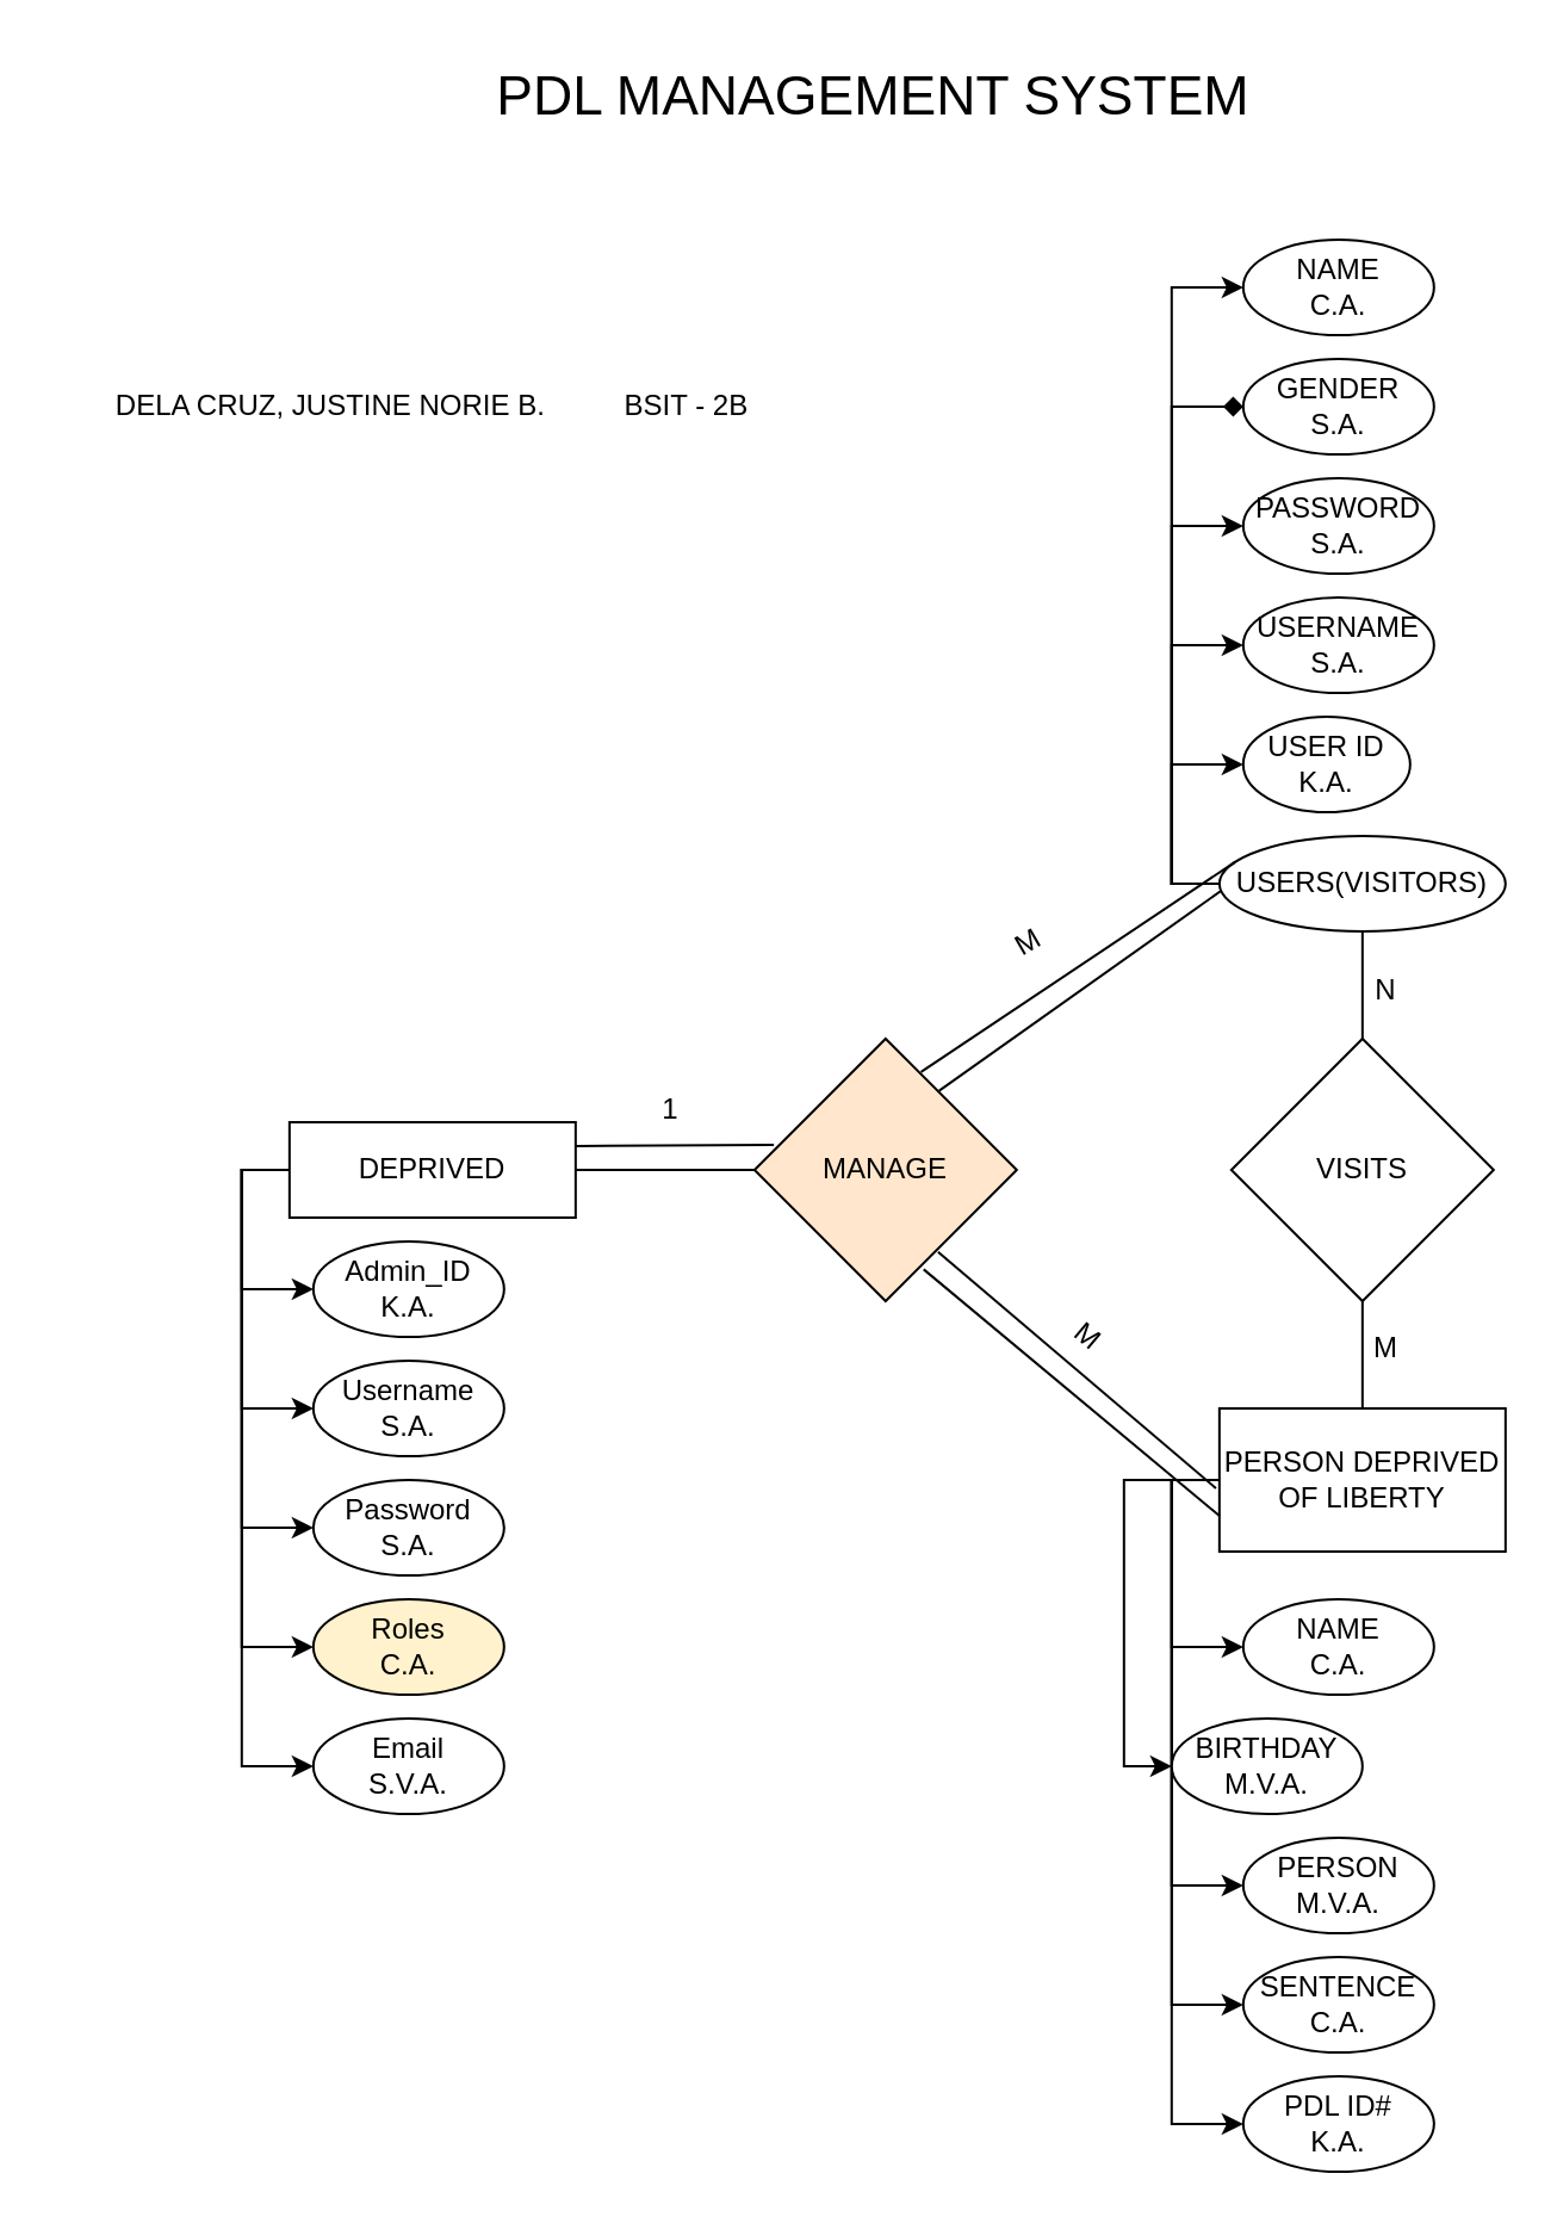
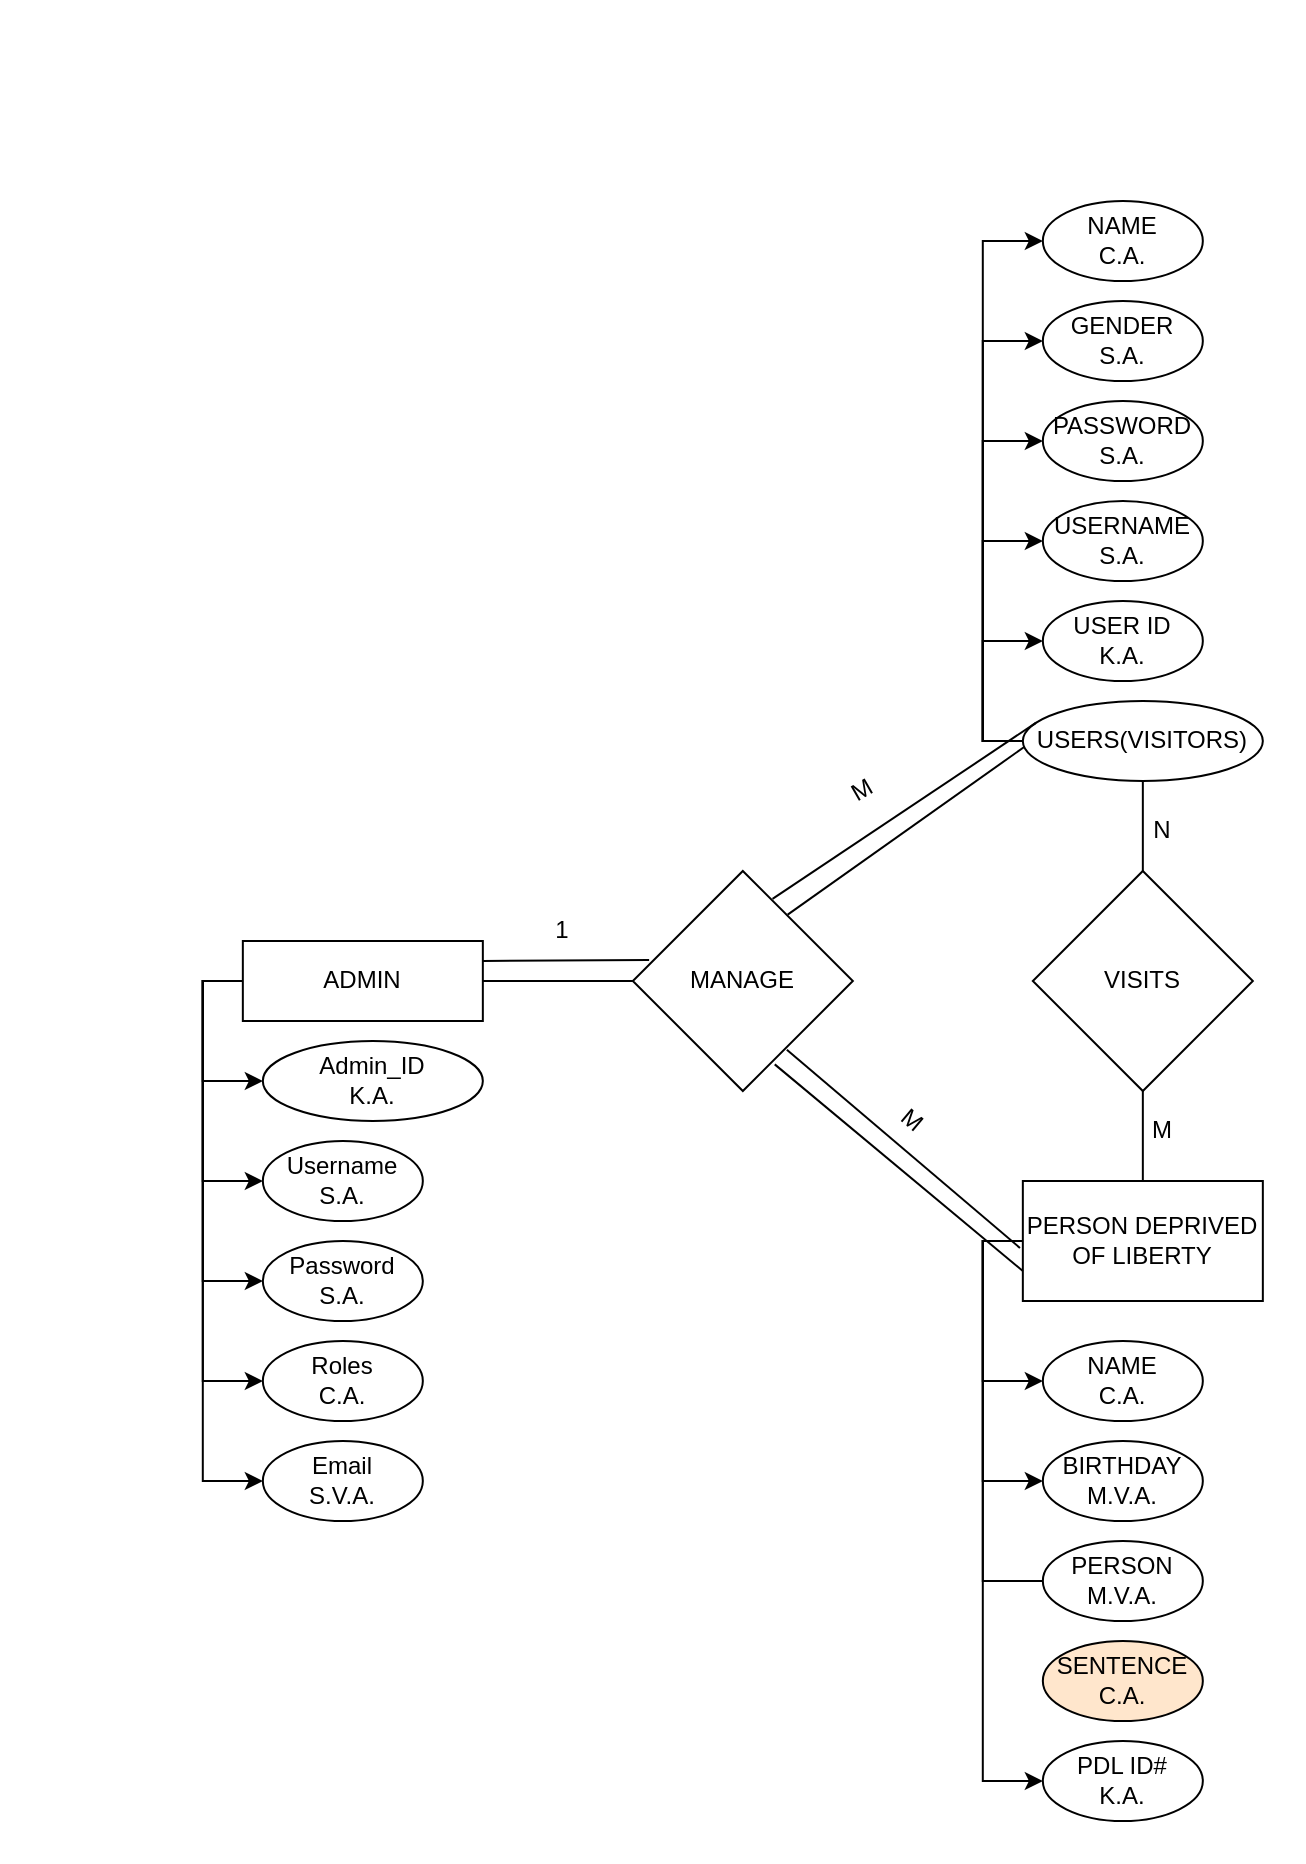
  <mxCell id="0" />
  <mxCell id="1" parent="0" />
  <mxCell id="2" style="edgeStyle=orthogonalEdgeStyle;rounded=0;orthogonalLoop=1;jettySize=auto;html=1;entryX=0;entryY=0.5;entryDx=0;entryDy=0;exitX=0;exitY=0.5;exitDx=0;exitDy=0;" edge="1" parent="1" source="7" target="35"><mxGeometry relative="1" as="geometry" /></mxCell>
  <mxCell id="3" style="edgeStyle=orthogonalEdgeStyle;rounded=0;orthogonalLoop=1;jettySize=auto;html=1;entryX=0;entryY=0.5;entryDx=0;entryDy=0;exitX=0;exitY=0.5;exitDx=0;exitDy=0;" edge="1" parent="1" source="7" target="36"><mxGeometry relative="1" as="geometry" /></mxCell>
  <mxCell id="4" style="edgeStyle=orthogonalEdgeStyle;rounded=0;orthogonalLoop=1;jettySize=auto;html=1;entryX=0;entryY=0.5;entryDx=0;entryDy=0;exitX=0;exitY=0.5;exitDx=0;exitDy=0;" edge="1" parent="1" source="7" target="37"><mxGeometry relative="1" as="geometry" /></mxCell>
  <mxCell id="5" style="edgeStyle=orthogonalEdgeStyle;rounded=0;orthogonalLoop=1;jettySize=auto;html=1;entryX=0;entryY=0.5;entryDx=0;entryDy=0;exitX=0;exitY=0.5;exitDx=0;exitDy=0;" edge="1" parent="1" source="7" target="38"><mxGeometry relative="1" as="geometry" /></mxCell>
  <mxCell id="6" style="edgeStyle=orthogonalEdgeStyle;rounded=0;orthogonalLoop=1;jettySize=auto;html=1;entryX=0;entryY=0.5;entryDx=0;entryDy=0;exitX=0;exitY=0.5;exitDx=0;exitDy=0;" edge="1" parent="1" source="7" target="39"><mxGeometry relative="1" as="geometry" /></mxCell>
- <mxCell id="7" value="DEPRIVED" style="rounded=0;whiteSpace=wrap;html=1;" vertex="1" parent="1"><mxGeometry x="120.92" y="470" width="120" height="40" as="geometry" /></mxCell>
- <mxCell id="8" value="MANAGE" style="rhombus;whiteSpace=wrap;html=1;fillColor=#ffe6cc;" vertex="1" parent="1"><mxGeometry x="315.92" y="435" width="110" height="110" as="geometry" /></mxCell>
+ <mxCell id="7" value="ADMIN" style="rounded=0;whiteSpace=wrap;html=1;" vertex="1" parent="1"><mxGeometry x="120.92" y="470" width="120" height="40" as="geometry" /></mxCell>
+ <mxCell id="8" value="MANAGE" style="rhombus;whiteSpace=wrap;html=1;" vertex="1" parent="1"><mxGeometry x="315.92" y="435" width="110" height="110" as="geometry" /></mxCell>
  <mxCell id="9" value="VISITS" style="rhombus;whiteSpace=wrap;html=1;" vertex="1" parent="1"><mxGeometry x="515.92" y="435" width="110" height="110" as="geometry" /></mxCell>
  <mxCell id="10" style="edgeStyle=orthogonalEdgeStyle;rounded=0;orthogonalLoop=1;jettySize=auto;html=1;entryX=0;entryY=0.5;entryDx=0;entryDy=0;exitX=0;exitY=0.5;exitDx=0;exitDy=0;" edge="1" parent="1" source="15" target="40"><mxGeometry relative="1" as="geometry" /></mxCell>
  <mxCell id="11" style="edgeStyle=orthogonalEdgeStyle;rounded=0;orthogonalLoop=1;jettySize=auto;html=1;entryX=0;entryY=0.5;entryDx=0;entryDy=0;exitX=0;exitY=0.5;exitDx=0;exitDy=0;" edge="1" parent="1" source="15" target="41"><mxGeometry relative="1" as="geometry" /></mxCell>
- <mxCell id="12" style="edgeStyle=orthogonalEdgeStyle;rounded=0;orthogonalLoop=1;jettySize=auto;html=1;entryX=0;entryY=0.5;entryDx=0;entryDy=0;exitX=0;exitY=0.5;exitDx=0;exitDy=0;" edge="1" parent="1" source="15" target="42"><mxGeometry relative="1" as="geometry" /></mxCell>
- <mxCell id="13" style="edgeStyle=orthogonalEdgeStyle;rounded=0;orthogonalLoop=1;jettySize=auto;html=1;entryX=0;entryY=0.5;entryDx=0;entryDy=0;exitX=0;exitY=0.5;exitDx=0;exitDy=0;" edge="1" parent="1" source="15" target="43"><mxGeometry relative="1" as="geometry" /></mxCell>
+ <mxCell id="12" style="edgeStyle=orthogonalEdgeStyle;rounded=0;orthogonalLoop=1;jettySize=auto;html=1;entryX=0;entryY=0.5;entryDx=0;entryDy=0;exitX=0;exitY=0.5;exitDx=0;exitDy=0;endArrow=none;" edge="1" parent="1" source="15" target="42"><mxGeometry relative="1" as="geometry" /></mxCell>
  <mxCell id="14" style="edgeStyle=orthogonalEdgeStyle;rounded=0;orthogonalLoop=1;jettySize=auto;html=1;entryX=0;entryY=0.5;entryDx=0;entryDy=0;exitX=0;exitY=0.5;exitDx=0;exitDy=0;" edge="1" parent="1" source="15" target="44"><mxGeometry relative="1" as="geometry"><mxPoint x="450.92" y="830" as="targetPoint" /></mxGeometry></mxCell>
  <mxCell id="15" value="PERSON DEPRIVED OF LIBERTY" style="rounded=0;whiteSpace=wrap;html=1;" vertex="1" parent="1"><mxGeometry x="510.92" y="590" width="120" height="60" as="geometry" /></mxCell>
  <mxCell id="16" style="edgeStyle=orthogonalEdgeStyle;rounded=0;orthogonalLoop=1;jettySize=auto;html=1;entryX=0;entryY=0.5;entryDx=0;entryDy=0;exitX=0;exitY=0.5;exitDx=0;exitDy=0;" edge="1" parent="1" source="21" target="49"><mxGeometry relative="1" as="geometry" /></mxCell>
  <mxCell id="17" style="edgeStyle=orthogonalEdgeStyle;rounded=0;orthogonalLoop=1;jettySize=auto;html=1;entryX=0;entryY=0.5;entryDx=0;entryDy=0;exitX=0;exitY=0.5;exitDx=0;exitDy=0;" edge="1" parent="1" source="21" target="48"><mxGeometry relative="1" as="geometry" /></mxCell>
  <mxCell id="18" style="edgeStyle=orthogonalEdgeStyle;rounded=0;orthogonalLoop=1;jettySize=auto;html=1;entryX=0;entryY=0.5;entryDx=0;entryDy=0;exitX=0;exitY=0.5;exitDx=0;exitDy=0;" edge="1" parent="1" source="21" target="47"><mxGeometry relative="1" as="geometry" /></mxCell>
- <mxCell id="19" style="edgeStyle=orthogonalEdgeStyle;rounded=0;orthogonalLoop=1;jettySize=auto;html=1;entryX=0;entryY=0.5;entryDx=0;entryDy=0;exitX=0;exitY=0.5;exitDx=0;exitDy=0;endArrow=diamond;" edge="1" parent="1" source="21" target="46"><mxGeometry relative="1" as="geometry"><mxPoint x="471" y="240" as="targetPoint" /></mxGeometry></mxCell>
+ <mxCell id="19" style="edgeStyle=orthogonalEdgeStyle;rounded=0;orthogonalLoop=1;jettySize=auto;html=1;entryX=0;entryY=0.5;entryDx=0;entryDy=0;exitX=0;exitY=0.5;exitDx=0;exitDy=0;" edge="1" parent="1" source="21" target="46"><mxGeometry relative="1" as="geometry"><mxPoint x="471" y="240" as="targetPoint" /></mxGeometry></mxCell>
  <mxCell id="20" style="edgeStyle=orthogonalEdgeStyle;rounded=0;orthogonalLoop=1;jettySize=auto;html=1;entryX=0;entryY=0.5;entryDx=0;entryDy=0;exitX=0;exitY=0.5;exitDx=0;exitDy=0;" edge="1" parent="1" source="21" target="45"><mxGeometry relative="1" as="geometry" /></mxCell>
  <mxCell id="21" value="USERS(VISITORS)" style="ellipse;whiteSpace=wrap;html=1;" vertex="1" parent="1"><mxGeometry x="510.92" y="350" width="120" height="40" as="geometry" /></mxCell>
  <mxCell id="22" value="" style="endArrow=none;html=1;rounded=0;entryX=0;entryY=0.5;entryDx=0;entryDy=0;exitX=1;exitY=0.5;exitDx=0;exitDy=0;" edge="1" parent="1" source="7" target="8"><mxGeometry width="50" height="50" relative="1" as="geometry"><mxPoint x="260.92" y="520" as="sourcePoint" /><mxPoint x="310.92" y="470" as="targetPoint" /></mxGeometry></mxCell>
  <mxCell id="23" value="" style="endArrow=none;html=1;rounded=0;entryX=0.074;entryY=0.404;entryDx=0;entryDy=0;exitX=1;exitY=0.5;exitDx=0;exitDy=0;entryPerimeter=0;" edge="1" parent="1" target="8"><mxGeometry width="50" height="50" relative="1" as="geometry"><mxPoint x="240.92" y="480" as="sourcePoint" /><mxPoint x="315.92" y="480" as="targetPoint" /></mxGeometry></mxCell>
  <mxCell id="24" value="" style="endArrow=none;html=1;rounded=0;entryX=0;entryY=0.25;entryDx=0;entryDy=0;exitX=0.635;exitY=0.127;exitDx=0;exitDy=0;exitPerimeter=0;" edge="1" parent="1" source="8" target="21"><mxGeometry width="50" height="50" relative="1" as="geometry"><mxPoint x="410.92" y="431" as="sourcePoint" /><mxPoint x="493.92" y="430" as="targetPoint" /></mxGeometry></mxCell>
  <mxCell id="25" value="" style="endArrow=none;html=1;rounded=0;entryX=0.007;entryY=0.572;entryDx=0;entryDy=0;exitX=0.704;exitY=0.198;exitDx=0;exitDy=0;exitPerimeter=0;entryPerimeter=0;" edge="1" parent="1" source="8" target="21"><mxGeometry width="50" height="50" relative="1" as="geometry"><mxPoint x="390.92" y="459" as="sourcePoint" /><mxPoint x="515.92" y="370" as="targetPoint" /></mxGeometry></mxCell>
  <mxCell id="26" value="" style="endArrow=none;html=1;rounded=0;entryX=0;entryY=0.75;entryDx=0;entryDy=0;exitX=0.645;exitY=0.879;exitDx=0;exitDy=0;exitPerimeter=0;" edge="1" parent="1" source="8" target="15"><mxGeometry width="50" height="50" relative="1" as="geometry"><mxPoint x="391.92" y="629" as="sourcePoint" /><mxPoint x="510.92" y="545" as="targetPoint" /></mxGeometry></mxCell>
  <mxCell id="27" value="" style="endArrow=none;html=1;rounded=0;entryX=-0.012;entryY=0.558;entryDx=0;entryDy=0;exitX=0.7;exitY=0.812;exitDx=0;exitDy=0;exitPerimeter=0;entryPerimeter=0;" edge="1" parent="1" source="8" target="15"><mxGeometry width="50" height="50" relative="1" as="geometry"><mxPoint x="392.42" y="527.5" as="sourcePoint" /><mxPoint x="504.92" y="623" as="targetPoint" /></mxGeometry></mxCell>
  <mxCell id="28" value="" style="endArrow=none;html=1;rounded=0;entryX=0.5;entryY=1;entryDx=0;entryDy=0;exitX=0.5;exitY=0;exitDx=0;exitDy=0;" edge="1" parent="1" source="9" target="21"><mxGeometry width="50" height="50" relative="1" as="geometry"><mxPoint x="440.92" y="494" as="sourcePoint" /><mxPoint x="559.92" y="410" as="targetPoint" /></mxGeometry></mxCell>
  <mxCell id="29" value="" style="endArrow=none;html=1;rounded=0;entryX=0.5;entryY=1;entryDx=0;entryDy=0;" edge="1" parent="1" target="9"><mxGeometry width="50" height="50" relative="1" as="geometry"><mxPoint x="570.92" y="590" as="sourcePoint" /><mxPoint x="570.67" y="545" as="targetPoint" /></mxGeometry></mxCell>
  <mxCell id="30" value="1" style="text;html=1;align=center;verticalAlign=middle;whiteSpace=wrap;rounded=0;" vertex="1" parent="1"><mxGeometry x="250.92" y="450" width="60" height="30" as="geometry" /></mxCell>
  <mxCell id="31" value="M" style="text;html=1;align=center;verticalAlign=middle;whiteSpace=wrap;rounded=0;rotation=-30;" vertex="1" parent="1"><mxGeometry x="400.92" y="380" width="60" height="30" as="geometry" /></mxCell>
  <mxCell id="32" value="M" style="text;html=1;align=center;verticalAlign=middle;whiteSpace=wrap;rounded=0;rotation=40;" vertex="1" parent="1"><mxGeometry x="425.92" y="545" width="60" height="30" as="geometry" /></mxCell>
  <mxCell id="33" value="N" style="text;html=1;align=center;verticalAlign=middle;whiteSpace=wrap;rounded=0;rotation=0;" vertex="1" parent="1"><mxGeometry x="550.92" y="400" width="60" height="30" as="geometry" /></mxCell>
  <mxCell id="34" value="M" style="text;html=1;align=center;verticalAlign=middle;whiteSpace=wrap;rounded=0;rotation=0;" vertex="1" parent="1"><mxGeometry x="550.92" y="550" width="60" height="30" as="geometry" /></mxCell>
- <mxCell id="35" value="&lt;div&gt;Admin_ID&lt;/div&gt;&lt;div&gt;K.A.&lt;/div&gt;" style="ellipse;whiteSpace=wrap;html=1;" vertex="1" parent="1"><mxGeometry x="130.92" y="520" width="80" height="40" as="geometry" /></mxCell>
+ <mxCell id="35" value="&lt;div&gt;Admin_ID&lt;/div&gt;&lt;div&gt;K.A.&lt;/div&gt;" style="ellipse;whiteSpace=wrap;html=1;" vertex="1" parent="1"><mxGeometry x="130.92" y="520" width="110" height="40" as="geometry" /></mxCell>
  <mxCell id="36" value="Username&lt;div&gt;S.A.&lt;/div&gt;" style="ellipse;whiteSpace=wrap;html=1;" vertex="1" parent="1"><mxGeometry x="130.92" y="570" width="80" height="40" as="geometry" /></mxCell>
  <mxCell id="37" value="Password&lt;div&gt;S.A.&lt;/div&gt;" style="ellipse;whiteSpace=wrap;html=1;" vertex="1" parent="1"><mxGeometry x="130.92" y="620" width="80" height="40" as="geometry" /></mxCell>
- <mxCell id="38" value="Roles&lt;div&gt;C.A.&lt;/div&gt;" style="ellipse;whiteSpace=wrap;html=1;fillColor=#fff2cc;" vertex="1" parent="1"><mxGeometry x="130.92" y="670" width="80" height="40" as="geometry" /></mxCell>
+ <mxCell id="38" value="Roles&lt;div&gt;C.A.&lt;/div&gt;" style="ellipse;whiteSpace=wrap;html=1;" vertex="1" parent="1"><mxGeometry x="130.92" y="670" width="80" height="40" as="geometry" /></mxCell>
  <mxCell id="39" value="Email&lt;div&gt;S.V.A.&lt;/div&gt;" style="ellipse;whiteSpace=wrap;html=1;" vertex="1" parent="1"><mxGeometry x="130.92" y="720" width="80" height="40" as="geometry" /></mxCell>
  <mxCell id="40" value="NAME&lt;div&gt;C.A.&lt;/div&gt;" style="ellipse;whiteSpace=wrap;html=1;" vertex="1" parent="1"><mxGeometry x="520.92" y="670" width="80" height="40" as="geometry" /></mxCell>
- <mxCell id="41" value="BIRTHDAY&lt;div&gt;M.V.A.&lt;/div&gt;" style="ellipse;whiteSpace=wrap;html=1;" vertex="1" parent="1"><mxGeometry x="490.92" y="720" width="80" height="40" as="geometry" /></mxCell>
+ <mxCell id="41" value="BIRTHDAY&lt;div&gt;M.V.A.&lt;/div&gt;" style="ellipse;whiteSpace=wrap;html=1;" vertex="1" parent="1"><mxGeometry x="520.92" y="720" width="80" height="40" as="geometry" /></mxCell>
  <mxCell id="42" value="PERSON&lt;div&gt;M.V.A.&lt;/div&gt;" style="ellipse;whiteSpace=wrap;html=1;" vertex="1" parent="1"><mxGeometry x="520.92" y="770" width="80" height="40" as="geometry" /></mxCell>
- <mxCell id="43" value="SENTENCE&lt;div&gt;C.A.&lt;/div&gt;" style="ellipse;whiteSpace=wrap;html=1;" vertex="1" parent="1"><mxGeometry x="520.92" y="820" width="80" height="40" as="geometry" /></mxCell>
+ <mxCell id="43" value="SENTENCE&lt;div&gt;C.A.&lt;/div&gt;" style="ellipse;whiteSpace=wrap;html=1;fillColor=#ffe6cc;" vertex="1" parent="1"><mxGeometry x="520.92" y="820" width="80" height="40" as="geometry" /></mxCell>
  <mxCell id="44" value="PDL ID#&lt;div&gt;K.A.&lt;/div&gt;" style="ellipse;whiteSpace=wrap;html=1;" vertex="1" parent="1"><mxGeometry x="520.92" y="870" width="80" height="40" as="geometry" /></mxCell>
  <mxCell id="45" value="NAME&lt;div&gt;C.A.&lt;/div&gt;" style="ellipse;whiteSpace=wrap;html=1;" vertex="1" parent="1"><mxGeometry x="520.92" y="100" width="80" height="40" as="geometry" /></mxCell>
  <mxCell id="46" value="GENDER&lt;div&gt;S.A.&lt;/div&gt;" style="ellipse;whiteSpace=wrap;html=1;" vertex="1" parent="1"><mxGeometry x="520.92" y="150" width="80" height="40" as="geometry" /></mxCell>
  <mxCell id="47" value="PASSWORD&lt;div&gt;S.A.&lt;/div&gt;" style="ellipse;whiteSpace=wrap;html=1;" vertex="1" parent="1"><mxGeometry x="520.92" y="200" width="80" height="40" as="geometry" /></mxCell>
  <mxCell id="48" value="USERNAME&lt;div&gt;S.A.&lt;/div&gt;" style="ellipse;whiteSpace=wrap;html=1;" vertex="1" parent="1"><mxGeometry x="520.92" y="250" width="80" height="40" as="geometry" /></mxCell>
- <mxCell id="49" value="USER ID&lt;div&gt;K.A.&lt;/div&gt;" style="ellipse;whiteSpace=wrap;html=1;" vertex="1" parent="1"><mxGeometry x="520.92" y="300" width="70" height="40" as="geometry" /></mxCell>
- <mxCell id="50" value="DELA CRUZ, JUSTINE NORIE B.&lt;span style=&quot;white-space: pre;&quot;&gt;&#09;&lt;/span&gt;&lt;span style=&quot;white-space: pre;&quot;&gt;&#09;&lt;/span&gt;BSIT - 2B" style="text;html=1;align=center;verticalAlign=middle;whiteSpace=wrap;rounded=0;" vertex="1" parent="1"><mxGeometry x="20.92" y="150" width="320" height="40" as="geometry" /></mxCell>
- <mxCell id="51" value="PDL MANAGEMENT SYSTEM" style="text;html=1;align=center;verticalAlign=middle;whiteSpace=wrap;rounded=0;fontSize=23;" vertex="1" parent="1"><mxGeometry x="206" y="20" width="320" height="40" as="geometry" /></mxCell>
+ <mxCell id="49" value="USER ID&lt;div&gt;K.A.&lt;/div&gt;" style="ellipse;whiteSpace=wrap;html=1;" vertex="1" parent="1"><mxGeometry x="520.92" y="300" width="80" height="40" as="geometry" /></mxCell>
